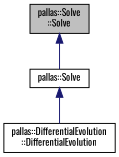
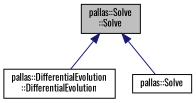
  digraph {
    fontname=Oswald
    rankdir=TB
    node [color=black fillcolor=white fontname=Oswald fontsize=10 shape=record style=filled]
    edge [color=midnightblue dir=back fontname=Oswald fontsize=10 labelfontname=Helvetica labelfontsize=10 style=solid]
    n1 [fillcolor=grey75 fontcolor=black height=0.2 label="pallas::Solve\l::Solve" width=0.4]
    n2 [height=0.2 label="pallas::DifferentialEvolution\l::DifferentialEvolution" width=0.4]
    n3 [height=0.2 label="pallas::Solve" width=0.4]
-   n3 -> n2
+   n1 -> n2
    n1 -> n3
  }
